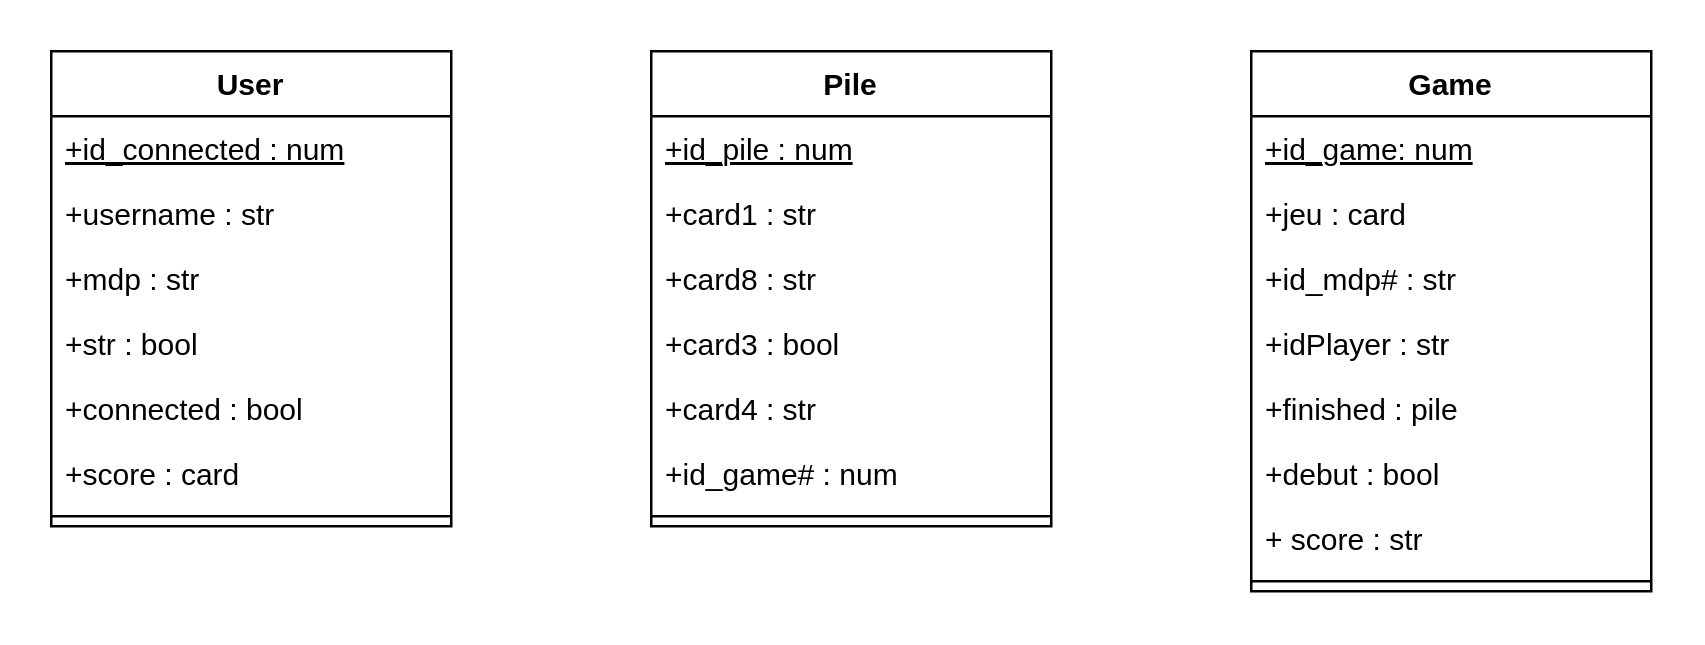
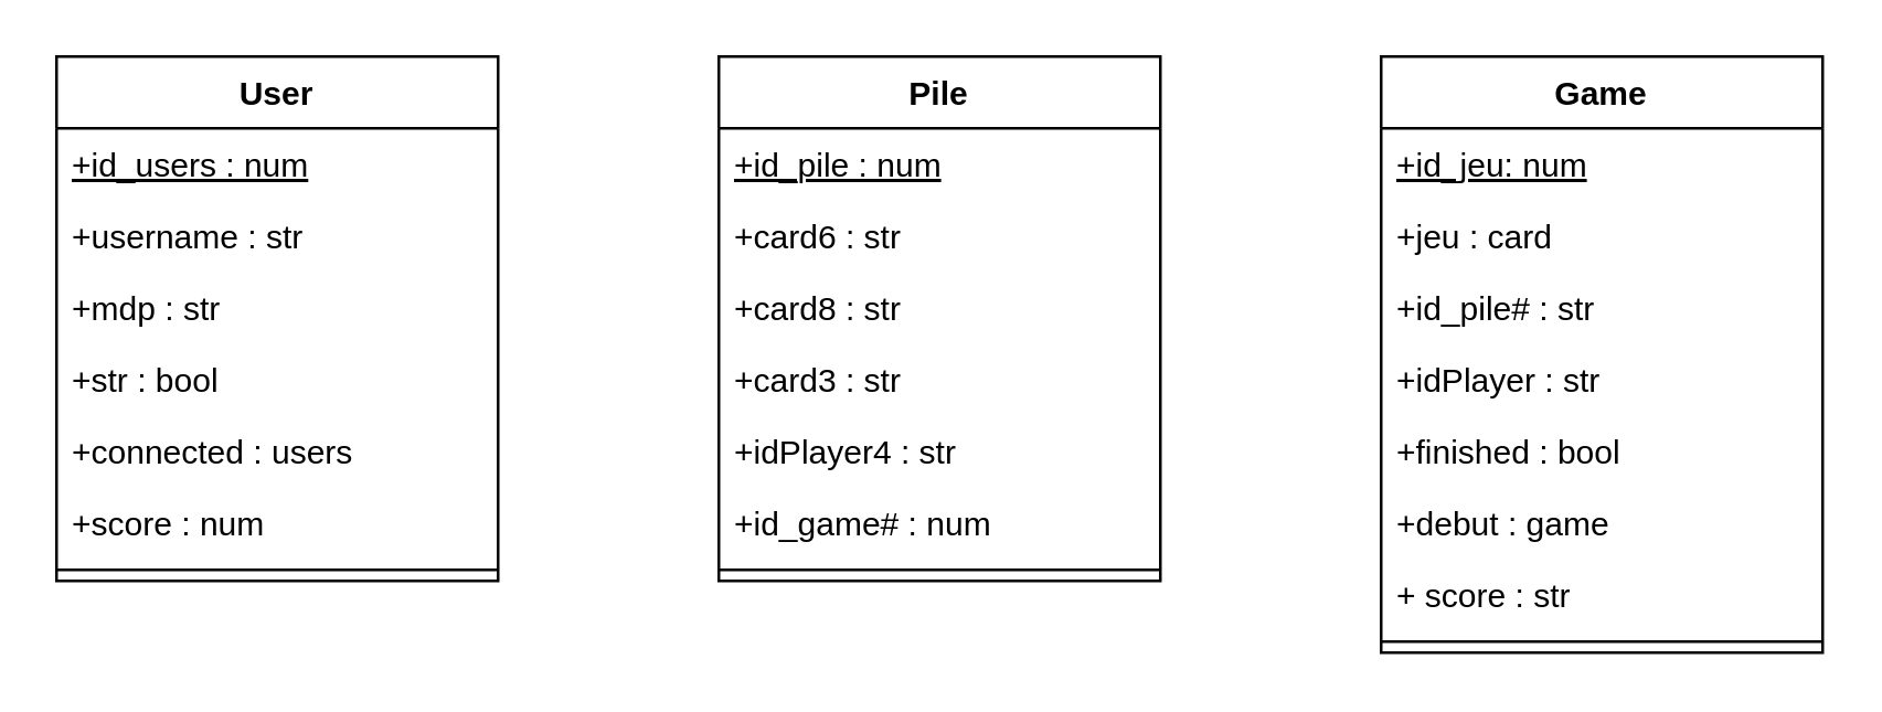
  <mxCell id="0" />
  <mxCell id="1" parent="0" />
  <mxCell id="2" value="User" style="swimlane;fontStyle=1;align=center;verticalAlign=top;childLayout=stackLayout;horizontal=1;startSize=26;horizontalStack=0;resizeParent=1;resizeParentMax=0;resizeLast=0;collapsible=1;marginBottom=0;" vertex="1" parent="1"><mxGeometry x="20" y="20" width="160" height="190" as="geometry" /></mxCell>
- <mxCell id="3" value="+id_connected : num" style="text;strokeColor=none;fillColor=none;align=left;verticalAlign=top;spacingLeft=4;spacingRight=4;overflow=hidden;rotatable=0;points=[[0,0.5],[1,0.5]];portConstraint=eastwest;fontStyle=4" vertex="1" parent="2"><mxGeometry y="26" width="160" height="26" as="geometry" /></mxCell>
+ <mxCell id="3" value="+id_users : num" style="text;strokeColor=none;fillColor=none;align=left;verticalAlign=top;spacingLeft=4;spacingRight=4;overflow=hidden;rotatable=0;points=[[0,0.5],[1,0.5]];portConstraint=eastwest;fontStyle=4" vertex="1" parent="2"><mxGeometry y="26" width="160" height="26" as="geometry" /></mxCell>
  <mxCell id="4" value="+username : str" style="text;strokeColor=none;fillColor=none;align=left;verticalAlign=top;spacingLeft=4;spacingRight=4;overflow=hidden;rotatable=0;points=[[0,0.5],[1,0.5]];portConstraint=eastwest;" vertex="1" parent="2"><mxGeometry y="52" width="160" height="26" as="geometry" /></mxCell>
  <mxCell id="5" value="+mdp : str" style="text;strokeColor=none;fillColor=none;align=left;verticalAlign=top;spacingLeft=4;spacingRight=4;overflow=hidden;rotatable=0;points=[[0,0.5],[1,0.5]];portConstraint=eastwest;" vertex="1" parent="2"><mxGeometry y="78" width="160" height="26" as="geometry" /></mxCell>
  <mxCell id="6" value="+str : bool" style="text;strokeColor=none;fillColor=none;align=left;verticalAlign=top;spacingLeft=4;spacingRight=4;overflow=hidden;rotatable=0;points=[[0,0.5],[1,0.5]];portConstraint=eastwest;" vertex="1" parent="2"><mxGeometry y="104" width="160" height="26" as="geometry" /></mxCell>
- <mxCell id="7" value="+connected : bool" style="text;strokeColor=none;fillColor=none;align=left;verticalAlign=top;spacingLeft=4;spacingRight=4;overflow=hidden;rotatable=0;points=[[0,0.5],[1,0.5]];portConstraint=eastwest;" vertex="1" parent="2"><mxGeometry y="130" width="160" height="26" as="geometry" /></mxCell>
- <mxCell id="8" value="+score : card" style="text;strokeColor=none;fillColor=none;align=left;verticalAlign=top;spacingLeft=4;spacingRight=4;overflow=hidden;rotatable=0;points=[[0,0.5],[1,0.5]];portConstraint=eastwest;" vertex="1" parent="2"><mxGeometry y="156" width="160" height="26" as="geometry" /></mxCell>
+ <mxCell id="7" value="+connected : users" style="text;strokeColor=none;fillColor=none;align=left;verticalAlign=top;spacingLeft=4;spacingRight=4;overflow=hidden;rotatable=0;points=[[0,0.5],[1,0.5]];portConstraint=eastwest;" vertex="1" parent="2"><mxGeometry y="130" width="160" height="26" as="geometry" /></mxCell>
+ <mxCell id="8" value="+score : num" style="text;strokeColor=none;fillColor=none;align=left;verticalAlign=top;spacingLeft=4;spacingRight=4;overflow=hidden;rotatable=0;points=[[0,0.5],[1,0.5]];portConstraint=eastwest;" vertex="1" parent="2"><mxGeometry y="156" width="160" height="26" as="geometry" /></mxCell>
  <mxCell id="9" value="" style="line;strokeWidth=1;fillColor=none;align=left;verticalAlign=middle;spacingTop=-1;spacingLeft=3;spacingRight=3;rotatable=0;labelPosition=right;points=[];portConstraint=eastwest;" vertex="1" parent="2"><mxGeometry y="182" width="160" height="8" as="geometry" /></mxCell>
  <mxCell id="10" value="Pile" style="swimlane;fontStyle=1;align=center;verticalAlign=top;childLayout=stackLayout;horizontal=1;startSize=26;horizontalStack=0;resizeParent=1;resizeParentMax=0;resizeLast=0;collapsible=1;marginBottom=0;" vertex="1" parent="1"><mxGeometry x="260" y="20" width="160" height="190" as="geometry" /></mxCell>
  <mxCell id="11" value="+id_pile : num" style="text;strokeColor=none;fillColor=none;align=left;verticalAlign=top;spacingLeft=4;spacingRight=4;overflow=hidden;rotatable=0;points=[[0,0.5],[1,0.5]];portConstraint=eastwest;fontStyle=4" vertex="1" parent="10"><mxGeometry y="26" width="160" height="26" as="geometry" /></mxCell>
- <mxCell id="12" value="+card1 : str" style="text;strokeColor=none;fillColor=none;align=left;verticalAlign=top;spacingLeft=4;spacingRight=4;overflow=hidden;rotatable=0;points=[[0,0.5],[1,0.5]];portConstraint=eastwest;" vertex="1" parent="10"><mxGeometry y="52" width="160" height="26" as="geometry" /></mxCell>
+ <mxCell id="12" value="+card6 : str" style="text;strokeColor=none;fillColor=none;align=left;verticalAlign=top;spacingLeft=4;spacingRight=4;overflow=hidden;rotatable=0;points=[[0,0.5],[1,0.5]];portConstraint=eastwest;" vertex="1" parent="10"><mxGeometry y="52" width="160" height="26" as="geometry" /></mxCell>
  <mxCell id="13" value="+card8 : str" style="text;strokeColor=none;fillColor=none;align=left;verticalAlign=top;spacingLeft=4;spacingRight=4;overflow=hidden;rotatable=0;points=[[0,0.5],[1,0.5]];portConstraint=eastwest;" vertex="1" parent="10"><mxGeometry y="78" width="160" height="26" as="geometry" /></mxCell>
- <mxCell id="14" value="+card3 : bool" style="text;strokeColor=none;fillColor=none;align=left;verticalAlign=top;spacingLeft=4;spacingRight=4;overflow=hidden;rotatable=0;points=[[0,0.5],[1,0.5]];portConstraint=eastwest;" vertex="1" parent="10"><mxGeometry y="104" width="160" height="26" as="geometry" /></mxCell>
- <mxCell id="15" value="+card4 : str" style="text;strokeColor=none;fillColor=none;align=left;verticalAlign=top;spacingLeft=4;spacingRight=4;overflow=hidden;rotatable=0;points=[[0,0.5],[1,0.5]];portConstraint=eastwest;" vertex="1" parent="10"><mxGeometry y="130" width="160" height="26" as="geometry" /></mxCell>
+ <mxCell id="14" value="+card3 : str" style="text;strokeColor=none;fillColor=none;align=left;verticalAlign=top;spacingLeft=4;spacingRight=4;overflow=hidden;rotatable=0;points=[[0,0.5],[1,0.5]];portConstraint=eastwest;" vertex="1" parent="10"><mxGeometry y="104" width="160" height="26" as="geometry" /></mxCell>
+ <mxCell id="15" value="+idPlayer4 : str" style="text;strokeColor=none;fillColor=none;align=left;verticalAlign=top;spacingLeft=4;spacingRight=4;overflow=hidden;rotatable=0;points=[[0,0.5],[1,0.5]];portConstraint=eastwest;" vertex="1" parent="10"><mxGeometry y="130" width="160" height="26" as="geometry" /></mxCell>
  <mxCell id="16" value="+id_game# : num" style="text;strokeColor=none;fillColor=none;align=left;verticalAlign=top;spacingLeft=4;spacingRight=4;overflow=hidden;rotatable=0;points=[[0,0.5],[1,0.5]];portConstraint=eastwest;" vertex="1" parent="10"><mxGeometry y="156" width="160" height="26" as="geometry" /></mxCell>
  <mxCell id="17" value="" style="line;strokeWidth=1;fillColor=none;align=left;verticalAlign=middle;spacingTop=-1;spacingLeft=3;spacingRight=3;rotatable=0;labelPosition=right;points=[];portConstraint=eastwest;" vertex="1" parent="10"><mxGeometry y="182" width="160" height="8" as="geometry" /></mxCell>
  <mxCell id="18" value="Game" style="swimlane;fontStyle=1;align=center;verticalAlign=top;childLayout=stackLayout;horizontal=1;startSize=26;horizontalStack=0;resizeParent=1;resizeParentMax=0;resizeLast=0;collapsible=1;marginBottom=0;" vertex="1" parent="1"><mxGeometry x="500" y="20" width="160" height="216" as="geometry" /></mxCell>
- <mxCell id="19" value="+id_game: num" style="text;strokeColor=none;fillColor=none;align=left;verticalAlign=top;spacingLeft=4;spacingRight=4;overflow=hidden;rotatable=0;points=[[0,0.5],[1,0.5]];portConstraint=eastwest;fontStyle=4" vertex="1" parent="18"><mxGeometry y="26" width="160" height="26" as="geometry" /></mxCell>
+ <mxCell id="19" value="+id_jeu: num" style="text;strokeColor=none;fillColor=none;align=left;verticalAlign=top;spacingLeft=4;spacingRight=4;overflow=hidden;rotatable=0;points=[[0,0.5],[1,0.5]];portConstraint=eastwest;fontStyle=4" vertex="1" parent="18"><mxGeometry y="26" width="160" height="26" as="geometry" /></mxCell>
  <mxCell id="20" value="+jeu : card" style="text;strokeColor=none;fillColor=none;align=left;verticalAlign=top;spacingLeft=4;spacingRight=4;overflow=hidden;rotatable=0;points=[[0,0.5],[1,0.5]];portConstraint=eastwest;" vertex="1" parent="18"><mxGeometry y="52" width="160" height="26" as="geometry" /></mxCell>
- <mxCell id="21" value="+id_mdp# : str" style="text;strokeColor=none;fillColor=none;align=left;verticalAlign=top;spacingLeft=4;spacingRight=4;overflow=hidden;rotatable=0;points=[[0,0.5],[1,0.5]];portConstraint=eastwest;" vertex="1" parent="18"><mxGeometry y="78" width="160" height="26" as="geometry" /></mxCell>
+ <mxCell id="21" value="+id_pile# : str" style="text;strokeColor=none;fillColor=none;align=left;verticalAlign=top;spacingLeft=4;spacingRight=4;overflow=hidden;rotatable=0;points=[[0,0.5],[1,0.5]];portConstraint=eastwest;" vertex="1" parent="18"><mxGeometry y="78" width="160" height="26" as="geometry" /></mxCell>
  <mxCell id="22" value="+idPlayer : str" style="text;strokeColor=none;fillColor=none;align=left;verticalAlign=top;spacingLeft=4;spacingRight=4;overflow=hidden;rotatable=0;points=[[0,0.5],[1,0.5]];portConstraint=eastwest;" vertex="1" parent="18"><mxGeometry y="104" width="160" height="26" as="geometry" /></mxCell>
- <mxCell id="23" value="+finished : pile" style="text;strokeColor=none;fillColor=none;align=left;verticalAlign=top;spacingLeft=4;spacingRight=4;overflow=hidden;rotatable=0;points=[[0,0.5],[1,0.5]];portConstraint=eastwest;" vertex="1" parent="18"><mxGeometry y="130" width="160" height="26" as="geometry" /></mxCell>
- <mxCell id="24" value="+debut : bool" style="text;strokeColor=none;fillColor=none;align=left;verticalAlign=top;spacingLeft=4;spacingRight=4;overflow=hidden;rotatable=0;points=[[0,0.5],[1,0.5]];portConstraint=eastwest;" vertex="1" parent="18"><mxGeometry y="156" width="160" height="26" as="geometry" /></mxCell>
+ <mxCell id="23" value="+finished : bool" style="text;strokeColor=none;fillColor=none;align=left;verticalAlign=top;spacingLeft=4;spacingRight=4;overflow=hidden;rotatable=0;points=[[0,0.5],[1,0.5]];portConstraint=eastwest;" vertex="1" parent="18"><mxGeometry y="130" width="160" height="26" as="geometry" /></mxCell>
+ <mxCell id="24" value="+debut : game" style="text;strokeColor=none;fillColor=none;align=left;verticalAlign=top;spacingLeft=4;spacingRight=4;overflow=hidden;rotatable=0;points=[[0,0.5],[1,0.5]];portConstraint=eastwest;" vertex="1" parent="18"><mxGeometry y="156" width="160" height="26" as="geometry" /></mxCell>
  <mxCell id="25" value="+ score : str" style="text;strokeColor=none;fillColor=none;align=left;verticalAlign=top;spacingLeft=4;spacingRight=4;overflow=hidden;rotatable=0;points=[[0,0.5],[1,0.5]];portConstraint=eastwest;" vertex="1" parent="18"><mxGeometry y="182" width="160" height="26" as="geometry" /></mxCell>
  <mxCell id="26" value="" style="line;strokeWidth=1;fillColor=none;align=left;verticalAlign=middle;spacingTop=-1;spacingLeft=3;spacingRight=3;rotatable=0;labelPosition=right;points=[];portConstraint=eastwest;" vertex="1" parent="18"><mxGeometry y="208" width="160" height="8" as="geometry" /></mxCell>
